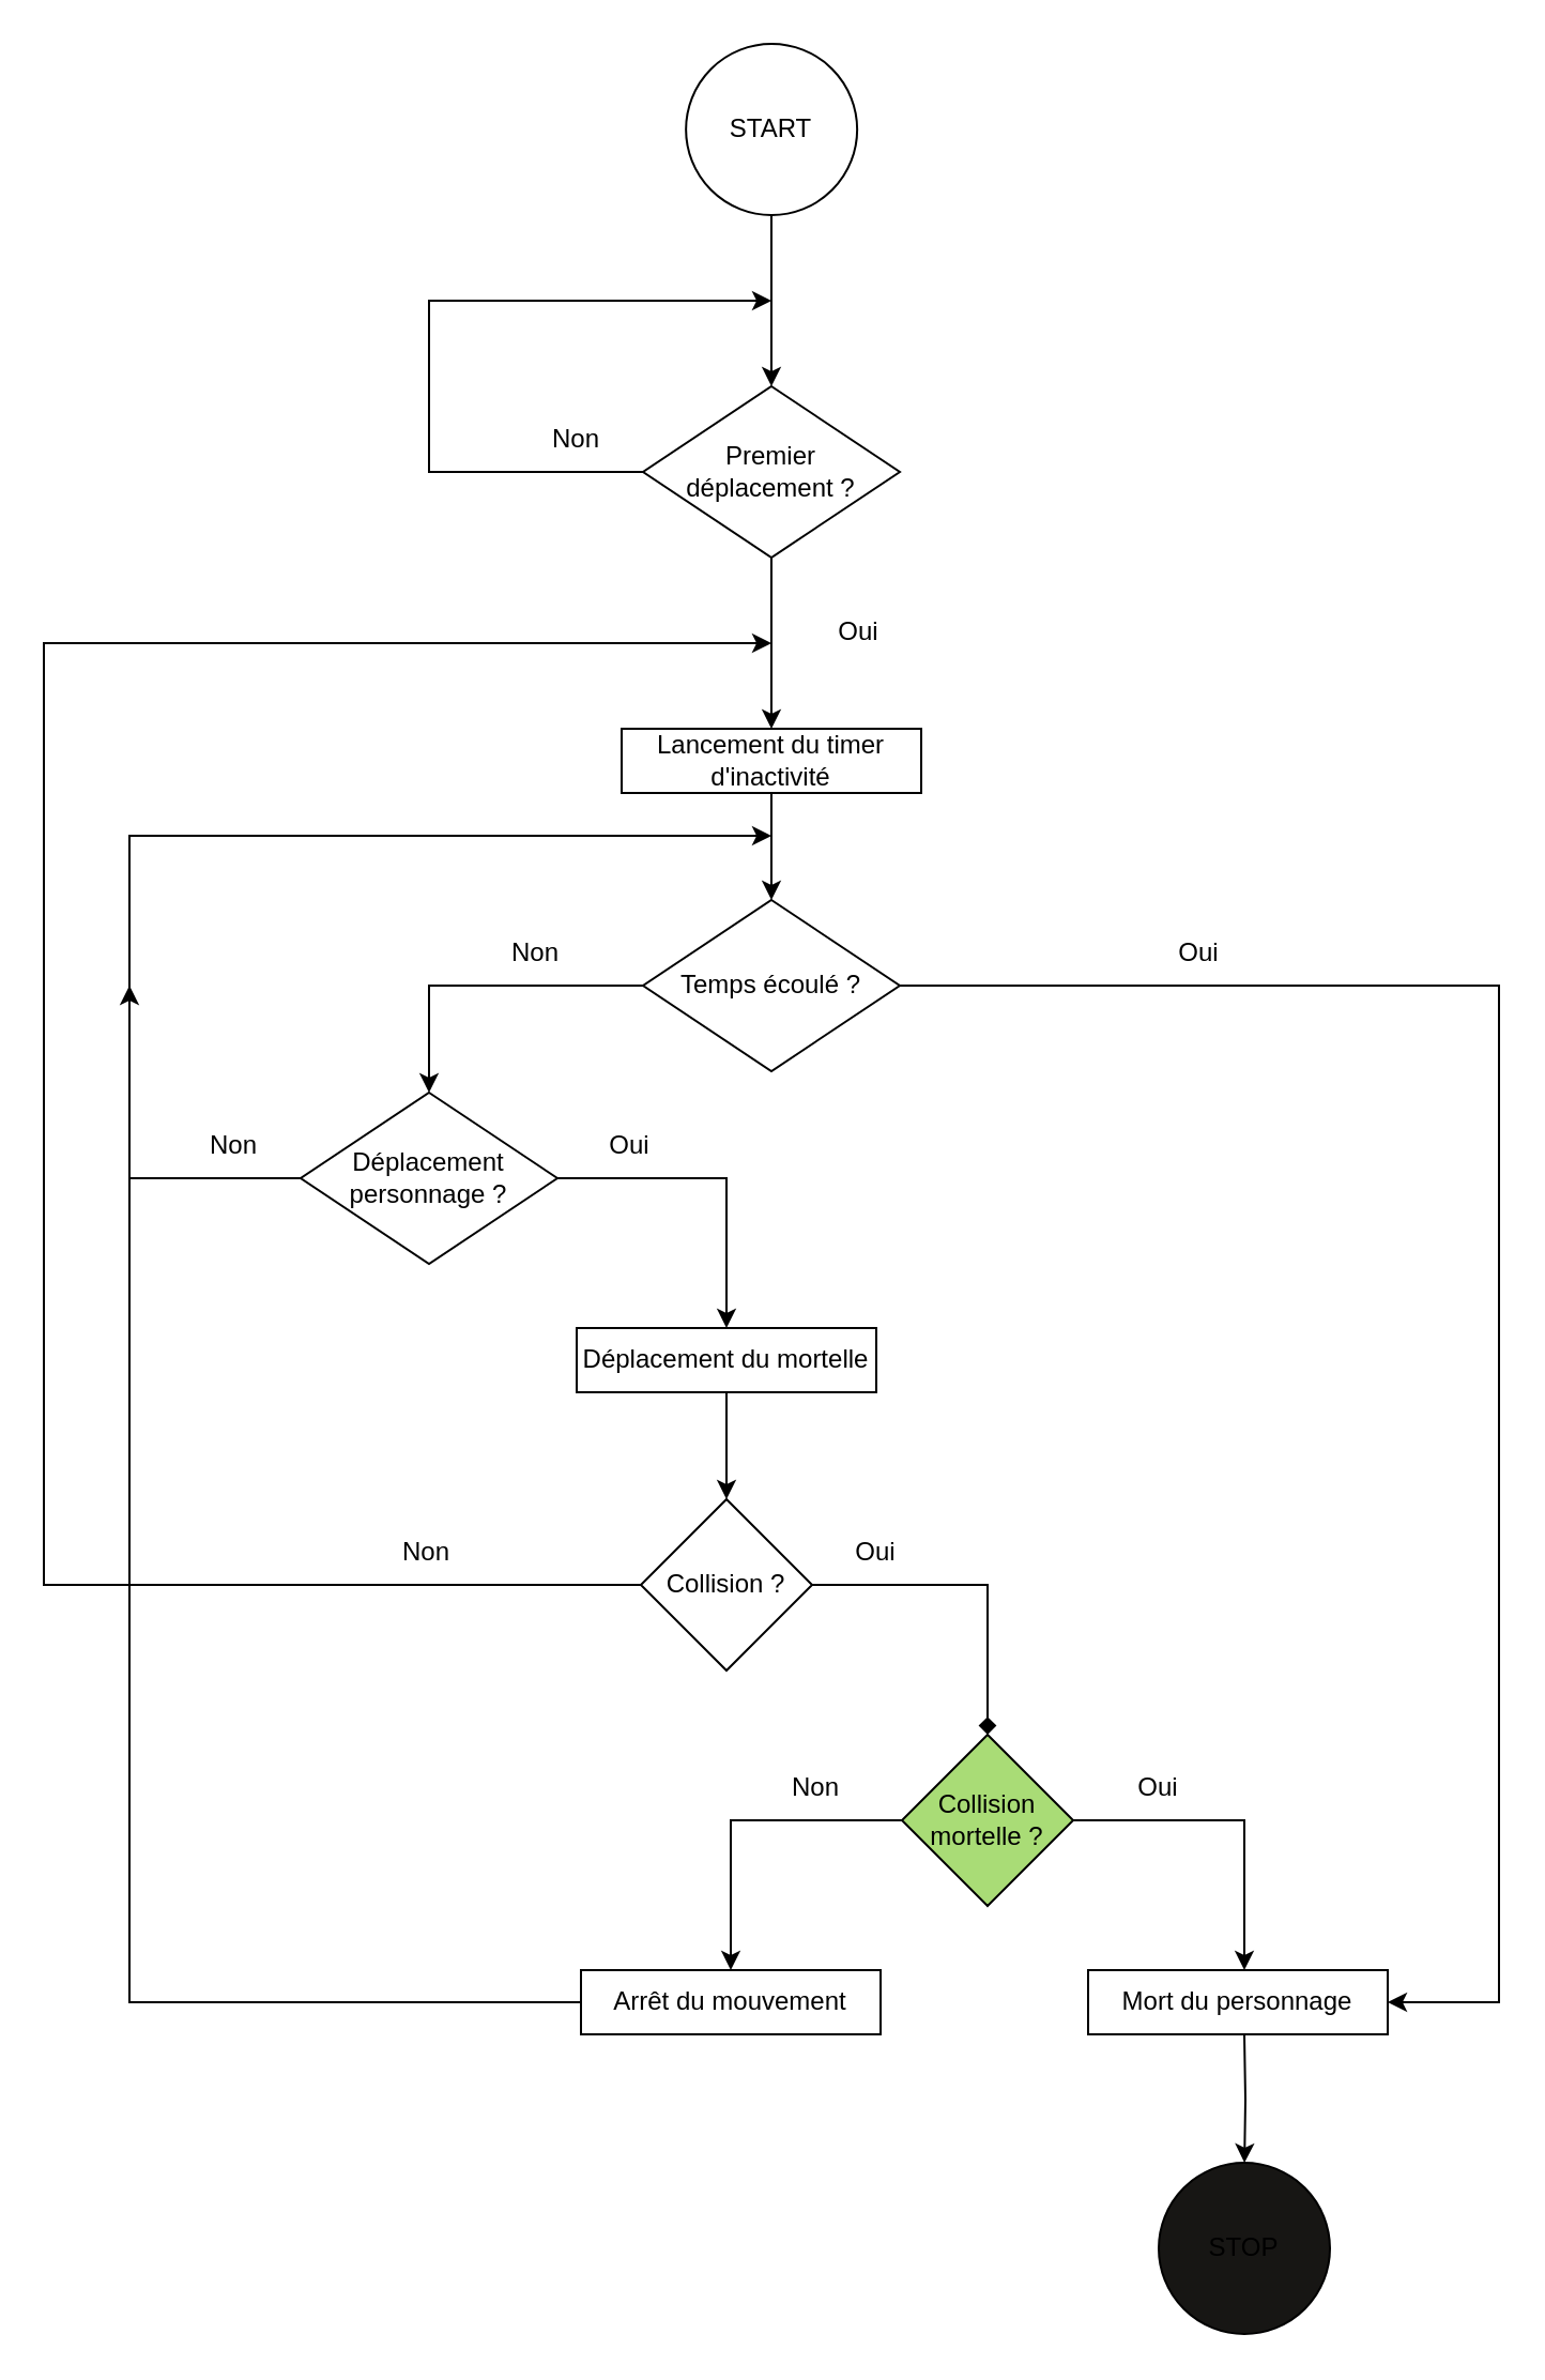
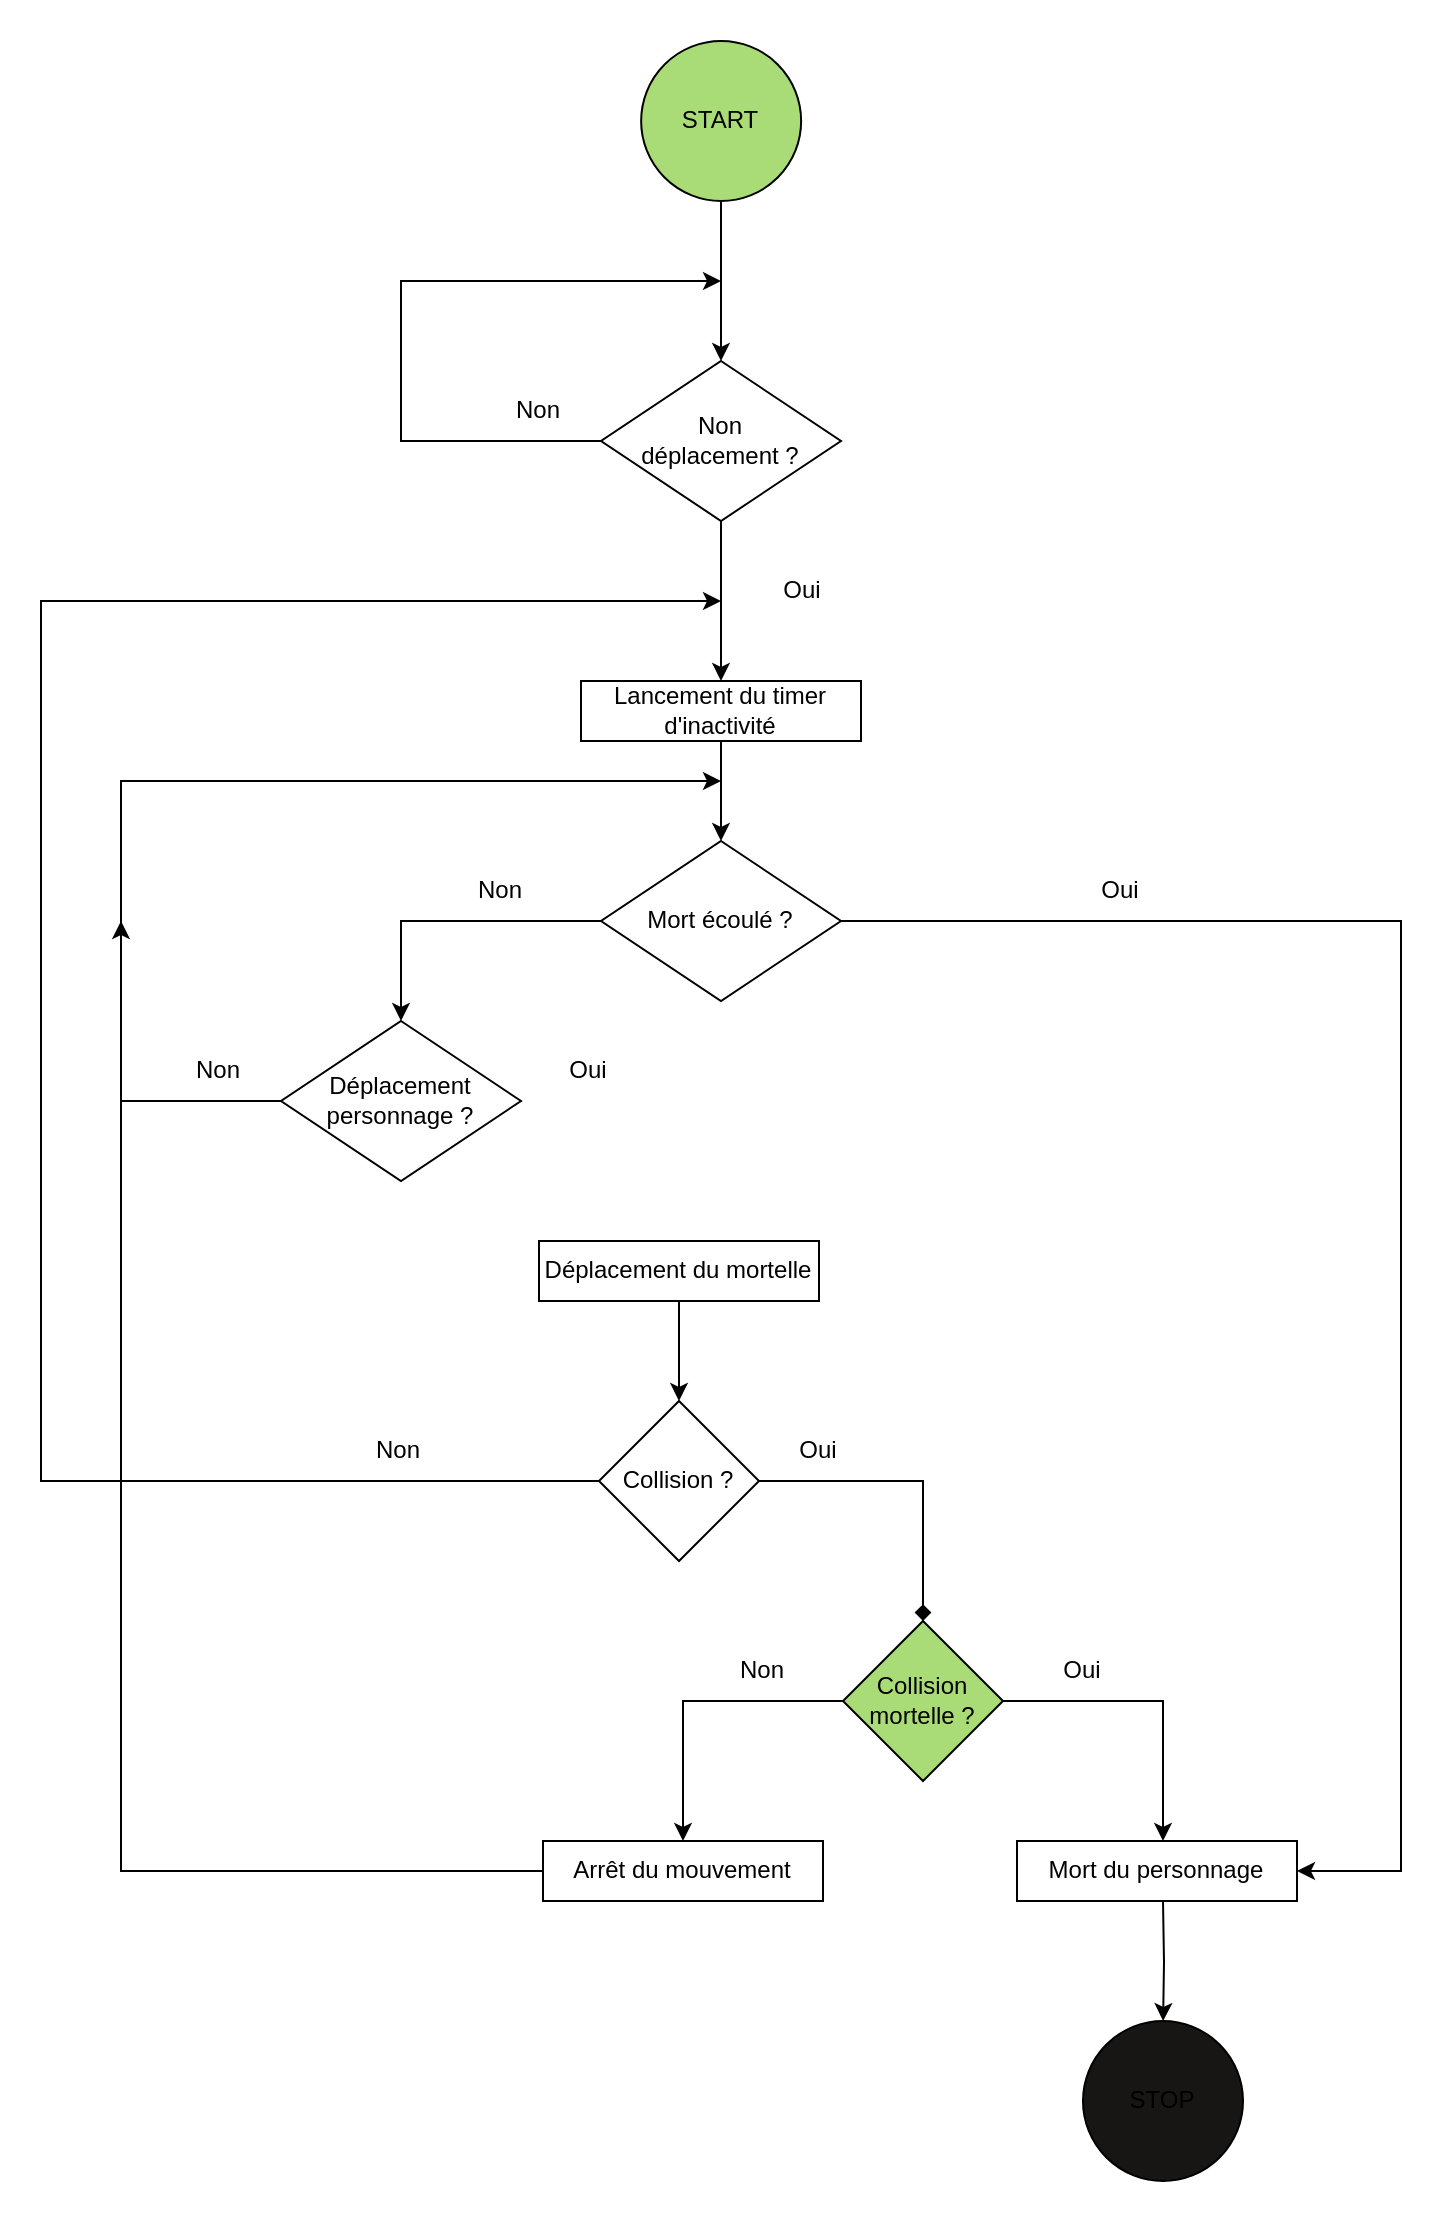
  <mxCell id="0" />
  <mxCell id="1" parent="0" />
- <mxCell id="2" value="START" style="ellipse;whiteSpace=wrap;html=1;fillColor=#ffffff;" parent="1" vertex="1" connectable="0"><mxGeometry x="320.07" y="20" width="80" height="80" as="geometry" /></mxCell>
+ <mxCell id="2" value="START" style="ellipse;whiteSpace=wrap;html=1;fillColor=#a9dc76;" parent="1" vertex="1" connectable="0"><mxGeometry x="320.07" y="20" width="80" height="80" as="geometry" /></mxCell>
  <mxCell id="3" style="edgeStyle=orthogonalEdgeStyle;rounded=0;orthogonalLoop=1;jettySize=auto;html=1;exitX=0.5;exitY=1;exitDx=0;exitDy=0;entryX=0.5;entryY=0;entryDx=0;entryDy=0;" parent="1" source="4" target="14" edge="1"><mxGeometry relative="1" as="geometry"><mxPoint x="379" y="680" as="targetPoint" /></mxGeometry></mxCell>
  <mxCell id="4" value="Déplacement du mortelle" style="text;whiteSpace=wrap;strokeColor=default;align=center;verticalAlign=middle;" parent="1" vertex="1"><mxGeometry x="269" y="620" width="140" height="30" as="geometry" /></mxCell>
  <mxCell id="5" style="edgeStyle=orthogonalEdgeStyle;rounded=0;orthogonalLoop=1;jettySize=auto;html=1;exitX=0;exitY=0.5;exitDx=0;exitDy=0;entryX=0.5;entryY=0;entryDx=0;entryDy=0;" parent="1" target="11" edge="1"><mxGeometry relative="1" as="geometry"><mxPoint x="421" y="850" as="sourcePoint" /><mxPoint x="341" y="900" as="targetPoint" /><Array as="points"><mxPoint x="341" y="850" /></Array></mxGeometry></mxCell>
  <mxCell id="6" style="edgeStyle=orthogonalEdgeStyle;rounded=0;orthogonalLoop=1;jettySize=auto;html=1;exitX=1;exitY=0.5;exitDx=0;exitDy=0;entryX=0.5;entryY=0;entryDx=0;entryDy=0;" parent="1" edge="1"><mxGeometry relative="1" as="geometry"><mxPoint x="501" y="850" as="sourcePoint" /><mxPoint x="581" y="920" as="targetPoint" /><Array as="points"><mxPoint x="581" y="850" /></Array></mxGeometry></mxCell>
  <mxCell id="7" value="Collision mortelle ?" style="rhombus;whiteSpace=wrap;html=1;fillColor=#a9dc76;" parent="1" vertex="1"><mxGeometry x="421" y="810" width="80" height="80" as="geometry" /></mxCell>
  <mxCell id="8" style="edgeStyle=orthogonalEdgeStyle;rounded=0;orthogonalLoop=1;jettySize=auto;html=1;exitX=0.5;exitY=1;exitDx=0;exitDy=0;" parent="1" edge="1"><mxGeometry relative="1" as="geometry"><mxPoint x="581.053" y="1010" as="targetPoint" /><mxPoint x="581" y="950" as="sourcePoint" /></mxGeometry></mxCell>
  <mxCell id="9" value="Mort du personnage" style="text;whiteSpace=wrap;strokeColor=default;align=center;verticalAlign=middle;" parent="1" vertex="1"><mxGeometry x="508" y="920" width="140" height="30" as="geometry" /></mxCell>
  <mxCell id="10" style="edgeStyle=orthogonalEdgeStyle;rounded=0;orthogonalLoop=1;jettySize=auto;html=1;exitX=0;exitY=0.5;exitDx=0;exitDy=0;" parent="1" source="11" edge="1"><mxGeometry relative="1" as="geometry"><mxPoint x="60" y="460" as="targetPoint" /><Array as="points"><mxPoint x="60" y="935" /><mxPoint x="60" y="740" /></Array></mxGeometry></mxCell>
  <mxCell id="11" value="Arrêt du mouvement" style="text;whiteSpace=wrap;strokeColor=default;align=center;verticalAlign=middle;" parent="1" vertex="1"><mxGeometry x="271" y="920" width="140" height="30" as="geometry" /></mxCell>
  <mxCell id="12" style="edgeStyle=orthogonalEdgeStyle;rounded=0;orthogonalLoop=1;jettySize=auto;html=1;exitX=1;exitY=0.5;exitDx=0;exitDy=0;entryX=0.5;entryY=0;entryDx=0;entryDy=0;endArrow=diamond;" parent="1" source="14" target="7" edge="1"><mxGeometry relative="1" as="geometry" /></mxCell>
  <mxCell id="13" style="edgeStyle=orthogonalEdgeStyle;rounded=0;orthogonalLoop=1;jettySize=auto;html=1;exitX=0;exitY=0.5;exitDx=0;exitDy=0;" parent="1" source="14" edge="1"><mxGeometry relative="1" as="geometry"><mxPoint x="360" y="300" as="targetPoint" /><Array as="points"><mxPoint x="20" y="740" /><mxPoint x="20" y="300" /><mxPoint x="360" y="300" /></Array></mxGeometry></mxCell>
  <mxCell id="14" value="Collision ?" style="rhombus;whiteSpace=wrap;html=1;" parent="1" vertex="1"><mxGeometry x="299" y="700" width="80" height="80" as="geometry" /></mxCell>
  <mxCell id="15" value="Oui" style="text;whiteSpace=wrap;strokeColor=none;align=center;verticalAlign=middle;" parent="1" vertex="1"><mxGeometry x="339" y="710" width="140" height="30" as="geometry" /></mxCell>
  <mxCell id="16" value="Non" style="text;whiteSpace=wrap;strokeColor=none;align=center;verticalAlign=middle;" parent="1" vertex="1"><mxGeometry x="129" y="710" width="140" height="30" as="geometry" /></mxCell>
  <mxCell id="17" value="Oui" style="text;whiteSpace=wrap;strokeColor=none;align=center;verticalAlign=middle;" parent="1" vertex="1"><mxGeometry x="471" y="820" width="140" height="30" as="geometry" /></mxCell>
  <mxCell id="18" value="Non" style="text;whiteSpace=wrap;strokeColor=none;align=center;verticalAlign=middle;" parent="1" vertex="1"><mxGeometry x="311" y="820" width="140" height="30" as="geometry" /></mxCell>
  <mxCell id="19" value="STOP" style="ellipse;whiteSpace=wrap;html=1;fillColor=#171614;" parent="1" vertex="1" connectable="0"><mxGeometry x="541" y="1010" width="80" height="80" as="geometry" /></mxCell>
  <mxCell id="20" style="edgeStyle=orthogonalEdgeStyle;rounded=0;orthogonalLoop=1;jettySize=auto;html=1;exitX=0;exitY=0.5;exitDx=0;exitDy=0;entryX=0.5;entryY=0;entryDx=0;entryDy=0;" parent="1" source="21" target="28" edge="1"><mxGeometry relative="1" as="geometry" /></mxCell>
- <mxCell id="21" value="Temps écoulé ?" style="rhombus;whiteSpace=wrap;html=1;" parent="1" vertex="1"><mxGeometry x="300" y="420" width="120" height="80" as="geometry" /></mxCell>
+ <mxCell id="21" value="Mort écoulé ?" style="rhombus;whiteSpace=wrap;html=1;" parent="1" vertex="1"><mxGeometry x="300" y="420" width="120" height="80" as="geometry" /></mxCell>
  <mxCell id="22" style="edgeStyle=orthogonalEdgeStyle;rounded=0;orthogonalLoop=1;jettySize=auto;html=1;exitX=0.5;exitY=1;exitDx=0;exitDy=0;entryX=0.5;entryY=0;entryDx=0;entryDy=0;" parent="1" source="23" target="21" edge="1"><mxGeometry relative="1" as="geometry" /></mxCell>
  <mxCell id="23" value="Lancement du timer d'inactivité" style="text;whiteSpace=wrap;strokeColor=default;align=center;verticalAlign=middle;" parent="1" vertex="1"><mxGeometry x="290" y="340" width="140" height="30" as="geometry" /></mxCell>
  <mxCell id="24" style="edgeStyle=orthogonalEdgeStyle;rounded=0;orthogonalLoop=1;jettySize=auto;html=1;exitX=1;exitY=0.5;exitDx=0;exitDy=0;entryX=1;entryY=0.5;entryDx=0;entryDy=0;" parent="1" target="9" edge="1"><mxGeometry relative="1" as="geometry"><mxPoint x="420" y="460" as="sourcePoint" /><mxPoint x="930" y="540" as="targetPoint" /><Array as="points"><mxPoint x="700" y="460" /><mxPoint x="700" y="935" /></Array></mxGeometry></mxCell>
  <mxCell id="25" value="Oui" style="text;whiteSpace=wrap;strokeColor=none;align=center;verticalAlign=middle;" parent="1" vertex="1"><mxGeometry x="490" y="430" width="140" height="30" as="geometry" /></mxCell>
  <mxCell id="26" style="edgeStyle=orthogonalEdgeStyle;rounded=0;orthogonalLoop=1;jettySize=auto;html=1;exitX=0;exitY=0.5;exitDx=0;exitDy=0;" parent="1" source="28" edge="1"><mxGeometry relative="1" as="geometry"><mxPoint x="360" y="390" as="targetPoint" /><Array as="points"><mxPoint x="60" y="550" /><mxPoint x="60" y="390" /></Array></mxGeometry></mxCell>
- <mxCell id="27" style="edgeStyle=orthogonalEdgeStyle;rounded=0;orthogonalLoop=1;jettySize=auto;html=1;exitX=1;exitY=0.5;exitDx=0;exitDy=0;entryX=0.5;entryY=0;entryDx=0;entryDy=0;" parent="1" source="28" target="4" edge="1"><mxGeometry relative="1" as="geometry" /></mxCell>
  <mxCell id="28" value="Déplacement personnage ?" style="rhombus;whiteSpace=wrap;html=1;" parent="1" vertex="1"><mxGeometry x="140" y="510" width="120" height="80" as="geometry" /></mxCell>
  <mxCell id="29" value="Non" style="text;whiteSpace=wrap;strokeColor=none;align=center;verticalAlign=middle;" parent="1" vertex="1"><mxGeometry x="180" y="430" width="140" height="30" as="geometry" /></mxCell>
  <mxCell id="30" value="Non" style="text;whiteSpace=wrap;strokeColor=none;align=center;verticalAlign=middle;" parent="1" vertex="1"><mxGeometry x="39" y="520" width="140" height="30" as="geometry" /></mxCell>
  <mxCell id="31" value="Oui" style="text;whiteSpace=wrap;strokeColor=none;align=center;verticalAlign=middle;" parent="1" vertex="1"><mxGeometry x="224" y="520" width="140" height="30" as="geometry" /></mxCell>
  <mxCell id="32" style="edgeStyle=orthogonalEdgeStyle;rounded=0;orthogonalLoop=1;jettySize=auto;html=1;exitX=0.5;exitY=0;exitDx=0;exitDy=0;startArrow=classic;startFill=1;endArrow=none;endFill=0;" edge="1" parent="1" source="35"><mxGeometry relative="1" as="geometry"><mxPoint x="360" y="100" as="targetPoint" /></mxGeometry></mxCell>
  <mxCell id="33" style="edgeStyle=orthogonalEdgeStyle;rounded=0;orthogonalLoop=1;jettySize=auto;html=1;exitX=0.5;exitY=1;exitDx=0;exitDy=0;entryX=0.5;entryY=0;entryDx=0;entryDy=0;" edge="1" parent="1" source="35" target="23"><mxGeometry relative="1" as="geometry"><mxPoint x="360" y="220" as="sourcePoint" /></mxGeometry></mxCell>
  <mxCell id="34" style="edgeStyle=orthogonalEdgeStyle;rounded=0;orthogonalLoop=1;jettySize=auto;html=1;exitX=0;exitY=0.5;exitDx=0;exitDy=0;" edge="1" parent="1" source="35"><mxGeometry relative="1" as="geometry"><mxPoint x="360" y="140" as="targetPoint" /><Array as="points"><mxPoint x="200" y="220" /><mxPoint x="200" y="140" /><mxPoint x="360" y="140" /></Array></mxGeometry></mxCell>
- <mxCell id="35" value="Premier &lt;br&gt;déplacement ?" style="rhombus;whiteSpace=wrap;html=1;" vertex="1" parent="1"><mxGeometry x="300" y="180" width="120" height="80" as="geometry" /></mxCell>
+ <mxCell id="35" value="Non &lt;br&gt;déplacement ?" style="rhombus;whiteSpace=wrap;html=1;" vertex="1" parent="1"><mxGeometry x="300" y="180" width="120" height="80" as="geometry" /></mxCell>
  <mxCell id="36" value="Non" style="text;whiteSpace=wrap;strokeColor=none;align=center;verticalAlign=middle;" vertex="1" parent="1"><mxGeometry x="199" y="190" width="140" height="30" as="geometry" /></mxCell>
  <mxCell id="37" value="Oui" style="text;whiteSpace=wrap;strokeColor=none;align=center;verticalAlign=middle;" vertex="1" parent="1"><mxGeometry x="331.07" y="280" width="140" height="30" as="geometry" /></mxCell>
